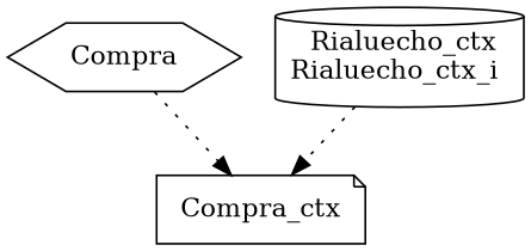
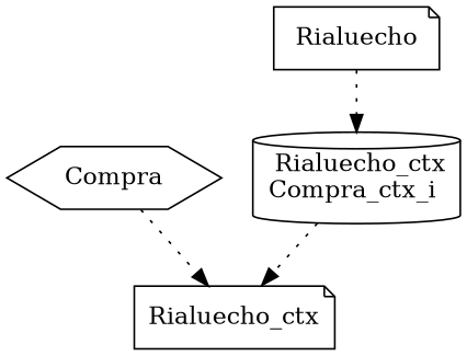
  digraph {
    node [shape=note]
    edge [style=dotted]
    n1 [label=" Compra " shape=hexagon]
-   n2 [label=" Compra_ctx "]
-   n4 [label=" Rialuecho_ctx\nRialuecho_ctx_i " shape=cylinder]
+   n2 [label=Rialuecho_ctx]
+   n3 [label=" Rialuecho "]
+   n4 [label=" Rialuecho_ctx\nCompra_ctx_i " shape=cylinder]
    n1 -> n2
+   n3 -> n4
    n4 -> n2
  }
